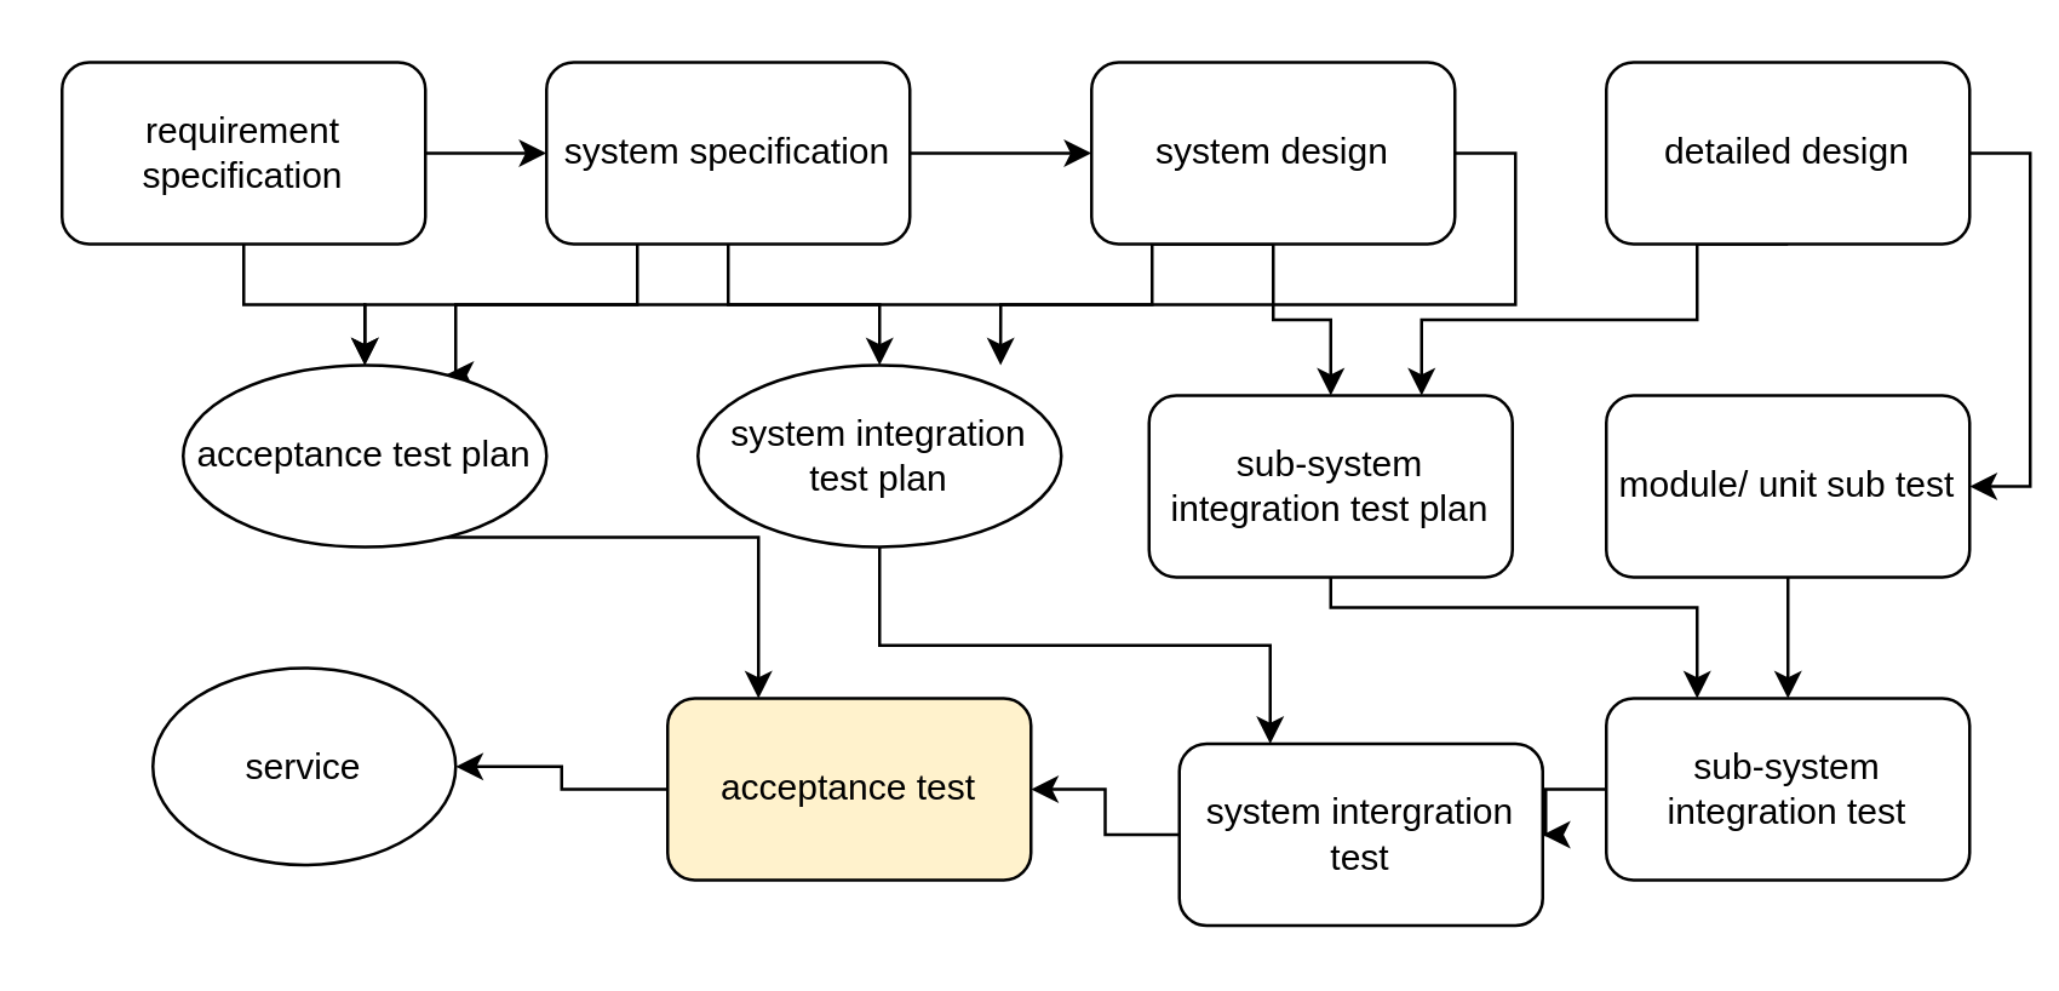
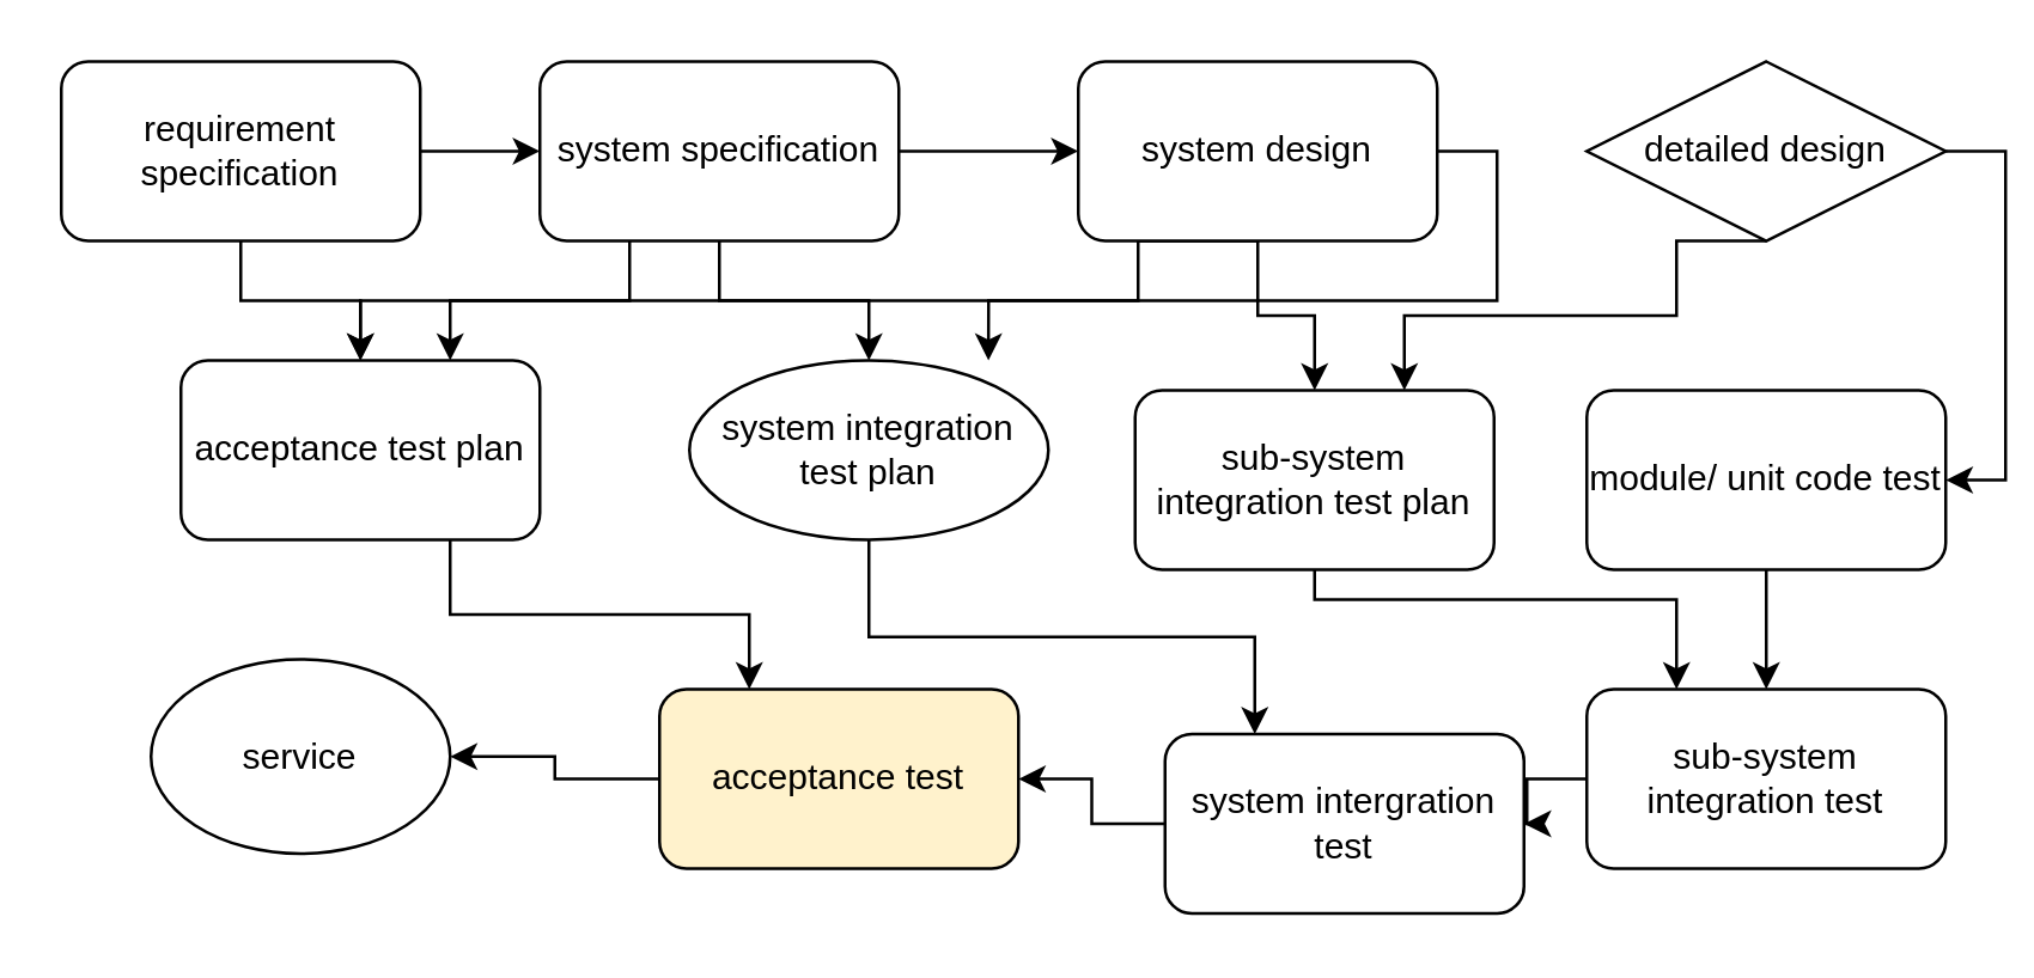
  <mxCell id="0" />
  <mxCell id="1" parent="0" />
  <mxCell id="2" value="" style="edgeStyle=orthogonalEdgeStyle;rounded=0;orthogonalLoop=1;jettySize=auto;html=1;" edge="1" parent="1" source="4" target="8"><mxGeometry relative="1" as="geometry"><Array as="points"><mxPoint x="150" y="50" /><mxPoint x="150" y="50" /></Array></mxGeometry></mxCell>
  <mxCell id="3" value="" style="edgeStyle=orthogonalEdgeStyle;rounded=0;orthogonalLoop=1;jettySize=auto;html=1;" edge="1" parent="1" source="4" target="28"><mxGeometry relative="1" as="geometry" /></mxCell>
  <mxCell id="4" value="requirement specification" style="rounded=1;whiteSpace=wrap;html=1;" vertex="1" parent="1"><mxGeometry x="20" y="20" width="120" height="60" as="geometry" /></mxCell>
  <mxCell id="5" style="edgeStyle=orthogonalEdgeStyle;rounded=0;orthogonalLoop=1;jettySize=auto;html=1;exitX=1;exitY=0.5;exitDx=0;exitDy=0;entryX=0;entryY=0.5;entryDx=0;entryDy=0;" edge="1" parent="1" source="8" target="12"><mxGeometry relative="1" as="geometry" /></mxCell>
  <mxCell id="6" style="edgeStyle=orthogonalEdgeStyle;rounded=0;orthogonalLoop=1;jettySize=auto;html=1;entryX=0.75;entryY=0;entryDx=0;entryDy=0;" edge="1" parent="1" source="8" target="28"><mxGeometry relative="1" as="geometry"><Array as="points"><mxPoint x="210" y="100" /><mxPoint x="150" y="100" /></Array></mxGeometry></mxCell>
  <mxCell id="7" value="" style="edgeStyle=orthogonalEdgeStyle;rounded=0;orthogonalLoop=1;jettySize=auto;html=1;" edge="1" parent="1" source="8" target="26"><mxGeometry relative="1" as="geometry" /></mxCell>
  <mxCell id="8" value="system specification" style="rounded=1;whiteSpace=wrap;html=1;" vertex="1" parent="1"><mxGeometry x="180" y="20" width="120" height="60" as="geometry" /></mxCell>
  <mxCell id="9" style="edgeStyle=orthogonalEdgeStyle;rounded=0;orthogonalLoop=1;jettySize=auto;html=1;exitX=1;exitY=0.5;exitDx=0;exitDy=0;" edge="1" parent="1" source="12" target="28"><mxGeometry relative="1" as="geometry" /></mxCell>
  <mxCell id="10" style="edgeStyle=orthogonalEdgeStyle;rounded=0;orthogonalLoop=1;jettySize=auto;html=1;exitX=0.5;exitY=1;exitDx=0;exitDy=0;entryX=0.833;entryY=0;entryDx=0;entryDy=0;entryPerimeter=0;" edge="1" parent="1" source="12" target="26"><mxGeometry relative="1" as="geometry"><Array as="points"><mxPoint x="380" y="80" /><mxPoint x="380" y="100" /><mxPoint x="330" y="100" /><mxPoint x="330" y="120" /></Array></mxGeometry></mxCell>
  <mxCell id="11" value="" style="edgeStyle=orthogonalEdgeStyle;rounded=0;orthogonalLoop=1;jettySize=auto;html=1;" edge="1" parent="1" source="12" target="30"><mxGeometry relative="1" as="geometry" /></mxCell>
  <mxCell id="12" value="system design" style="rounded=1;whiteSpace=wrap;html=1;" vertex="1" parent="1"><mxGeometry x="360" y="20" width="120" height="60" as="geometry" /></mxCell>
  <mxCell id="13" style="edgeStyle=orthogonalEdgeStyle;rounded=0;orthogonalLoop=1;jettySize=auto;html=1;exitX=1;exitY=0.5;exitDx=0;exitDy=0;entryX=1;entryY=0.5;entryDx=0;entryDy=0;" edge="1" parent="1" source="15" target="24"><mxGeometry relative="1" as="geometry" /></mxCell>
  <mxCell id="14" style="edgeStyle=orthogonalEdgeStyle;rounded=0;orthogonalLoop=1;jettySize=auto;html=1;exitX=0.5;exitY=1;exitDx=0;exitDy=0;entryX=0.75;entryY=0;entryDx=0;entryDy=0;" edge="1" parent="1" source="15" target="30"><mxGeometry relative="1" as="geometry"><Array as="points"><mxPoint x="560" y="80" /><mxPoint x="560" y="105" /><mxPoint x="469" y="105" /></Array></mxGeometry></mxCell>
- <mxCell id="15" value="detailed design" style="rounded=1;whiteSpace=wrap;html=1;" vertex="1" parent="1"><mxGeometry x="530" y="20" width="120" height="60" as="geometry" /></mxCell>
+ <mxCell id="15" value="detailed design" style="rhombus;whiteSpace=wrap;html=1;" vertex="1" parent="1"><mxGeometry x="530" y="20" width="120" height="60" as="geometry" /></mxCell>
  <mxCell id="16" value="" style="edgeStyle=orthogonalEdgeStyle;rounded=0;orthogonalLoop=1;jettySize=auto;html=1;" edge="1" parent="1" source="17" target="19"><mxGeometry relative="1" as="geometry" /></mxCell>
  <mxCell id="17" value="sub-system integration test" style="rounded=1;whiteSpace=wrap;html=1;" vertex="1" parent="1"><mxGeometry x="530" y="230" width="120" height="60" as="geometry" /></mxCell>
  <mxCell id="18" value="" style="edgeStyle=orthogonalEdgeStyle;rounded=0;orthogonalLoop=1;jettySize=auto;html=1;" edge="1" parent="1" source="19" target="21"><mxGeometry relative="1" as="geometry" /></mxCell>
  <mxCell id="19" value="system intergration test" style="rounded=1;whiteSpace=wrap;html=1;" vertex="1" parent="1"><mxGeometry x="389" y="245" width="120" height="60" as="geometry" /></mxCell>
  <mxCell id="20" value="" style="edgeStyle=orthogonalEdgeStyle;rounded=0;orthogonalLoop=1;jettySize=auto;html=1;" edge="1" parent="1" source="21" target="22"><mxGeometry relative="1" as="geometry" /></mxCell>
  <mxCell id="21" value="acceptance test" style="rounded=1;whiteSpace=wrap;html=1;fillColor=#fff2cc;" vertex="1" parent="1"><mxGeometry x="220" y="230" width="120" height="60" as="geometry" /></mxCell>
  <mxCell id="22" value="service" style="ellipse;whiteSpace=wrap;html=1;" vertex="1" parent="1"><mxGeometry x="50" y="220" width="100" height="65" as="geometry" /></mxCell>
  <mxCell id="23" value="" style="edgeStyle=orthogonalEdgeStyle;rounded=0;orthogonalLoop=1;jettySize=auto;html=1;" edge="1" parent="1" source="24" target="17"><mxGeometry relative="1" as="geometry" /></mxCell>
- <mxCell id="24" value="module/ unit sub test" style="rounded=1;whiteSpace=wrap;html=1;" vertex="1" parent="1"><mxGeometry x="530" y="130" width="120" height="60" as="geometry" /></mxCell>
+ <mxCell id="24" value="module/ unit code test" style="rounded=1;whiteSpace=wrap;html=1;" vertex="1" parent="1"><mxGeometry x="530" y="130" width="120" height="60" as="geometry" /></mxCell>
  <mxCell id="25" style="edgeStyle=orthogonalEdgeStyle;rounded=0;orthogonalLoop=1;jettySize=auto;html=1;exitX=0.5;exitY=1;exitDx=0;exitDy=0;entryX=0.25;entryY=0;entryDx=0;entryDy=0;" edge="1" parent="1" source="26" target="19"><mxGeometry relative="1" as="geometry" /></mxCell>
  <mxCell id="26" value="system integration test plan" style="ellipse;whiteSpace=wrap;html=1;" vertex="1" parent="1"><mxGeometry x="230" y="120" width="120" height="60" as="geometry" /></mxCell>
  <mxCell id="27" style="edgeStyle=orthogonalEdgeStyle;rounded=0;orthogonalLoop=1;jettySize=auto;html=1;exitX=0.75;exitY=1;exitDx=0;exitDy=0;entryX=0.25;entryY=0;entryDx=0;entryDy=0;" edge="1" parent="1" source="28" target="21"><mxGeometry relative="1" as="geometry" /></mxCell>
- <mxCell id="28" value="acceptance test plan" style="ellipse;whiteSpace=wrap;html=1;" vertex="1" parent="1"><mxGeometry x="60" y="120" width="120" height="60" as="geometry" /></mxCell>
+ <mxCell id="28" value="acceptance test plan" style="rounded=1;whiteSpace=wrap;html=1;" vertex="1" parent="1"><mxGeometry x="60" y="120" width="120" height="60" as="geometry" /></mxCell>
  <mxCell id="29" style="edgeStyle=orthogonalEdgeStyle;rounded=0;orthogonalLoop=1;jettySize=auto;html=1;exitX=0.5;exitY=1;exitDx=0;exitDy=0;entryX=0.25;entryY=0;entryDx=0;entryDy=0;" edge="1" parent="1" source="30" target="17"><mxGeometry relative="1" as="geometry"><Array as="points"><mxPoint x="439" y="200" /><mxPoint x="560" y="200" /></Array></mxGeometry></mxCell>
  <mxCell id="30" value="sub-system integration test plan" style="rounded=1;whiteSpace=wrap;html=1;" vertex="1" parent="1"><mxGeometry x="379" y="130" width="120" height="60" as="geometry" /></mxCell>
